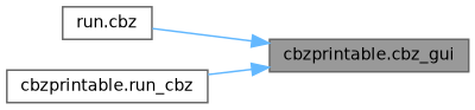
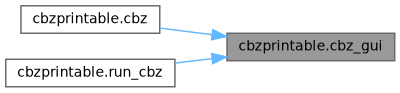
  digraph {
    rankdir=RL
    node [color=grey40 fillcolor=white fontname=Helvetica fontsize=10 shape=box style=filled]
    edge [color=steelblue1 dir=back fontname=Helvetica fontsize=10 labelfontname=Helvetica labelfontsize=10 style=solid]
    n1 [color=gray40 fillcolor=grey60 fontcolor=black height=0.2 label="cbzprintable.cbz_gui" width=0.4]
-   n2 [height=0.2 label="run.cbz" width=0.4]
+   n2 [height=0.2 label="cbzprintable.cbz" width=0.4]
    n3 [height=0.2 label="cbzprintable.run_cbz" width=0.4]
    n1 -> n2
    n1 -> n3
  }
